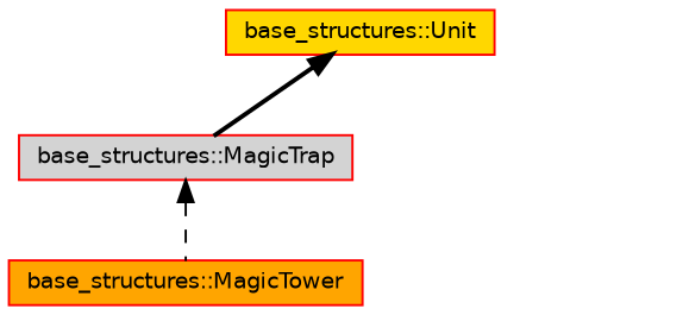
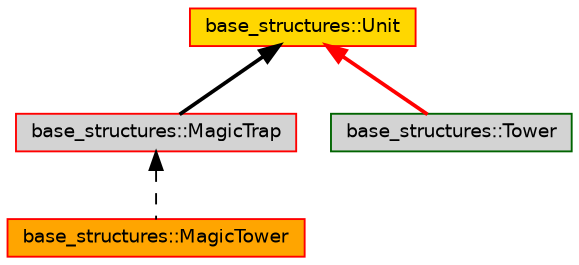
  digraph {
    node [color=red fillcolor=lightgrey fontname=Helvetica fontsize=10 shape=record style=filled]
    edge [color=black dir=back fontname=Helvetica fontsize=10 labelfontname=Helvetica labelfontsize=10 style=bold]
    n1 [fillcolor=gold fontcolor=black height=0.2 label="base_structures::Unit" width=0.4]
    n2 [height=0.2 label="base_structures::MagicTrap" width=0.4]
+   n3 [color=darkgreen height=0.2 label="base_structures::Tower" width=0.4]
    n4 [fillcolor=orange height=0.2 label="base_structures::MagicTower" width=0.4]
    n1 -> n2
+   n1 -> n3 [color=red]
    n2 -> n4 [style=dashed]
  }
